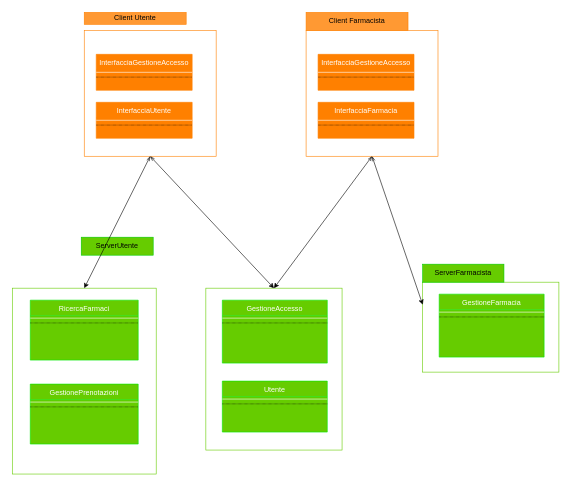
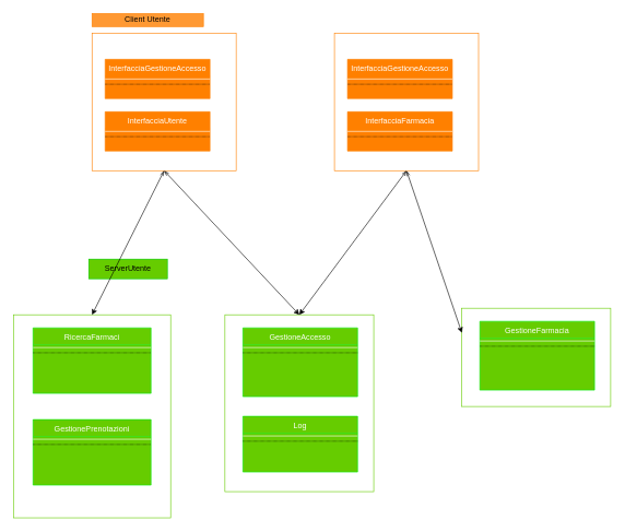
  <mxCell id="0" />
  <mxCell id="1" parent="0" />
  <mxCell id="2" value="" style="rounded=0;whiteSpace=wrap;html=1;strokeColor=#66CC00;" parent="1" vertex="1"><mxGeometry x="20" y="480" width="240" height="310" as="geometry" /></mxCell>
  <mxCell id="3" value="ServerUtente" style="rounded=0;whiteSpace=wrap;html=1;strokeColor=#00CC00;gradientColor=none;fillColor=#66CC00;" parent="1" vertex="1"><mxGeometry x="135" y="395" width="120" height="30" as="geometry" /></mxCell>
  <mxCell id="4" value="RicercaFarmaci" style="swimlane;fontStyle=0;align=center;verticalAlign=top;childLayout=stackLayout;horizontal=1;startSize=26;horizontalStack=0;resizeParent=1;resizeLast=0;collapsible=1;marginBottom=0;rounded=0;shadow=0;strokeWidth=1;fontColor=#ffffff;swimlaneFillColor=#66CC00;strokeColor=#00E800;fillColor=#66CC00;" parent="1" vertex="1"><mxGeometry x="50" y="500" width="180" height="100" as="geometry"><mxRectangle x="230" y="140" width="160" height="26" as="alternateBounds" /></mxGeometry></mxCell>
  <mxCell id="5" value="" style="line;html=1;strokeWidth=1;align=left;verticalAlign=middle;spacingTop=-1;spacingLeft=3;spacingRight=3;rotatable=0;labelPosition=right;points=[];portConstraint=eastwest;strokeColor=#FFFFFF;" parent="4" vertex="1"><mxGeometry y="26" width="180" height="8" as="geometry" /></mxCell>
  <mxCell id="6" value="" style="line;html=1;strokeWidth=1;align=left;verticalAlign=middle;spacingTop=-1;spacingLeft=3;spacingRight=3;rotatable=0;labelPosition=right;points=[];portConstraint=eastwest;dashed=1;dashPattern=1 1;" parent="4" vertex="1"><mxGeometry y="34" width="180" height="8" as="geometry" /></mxCell>
  <mxCell id="7" value="" style="rounded=0;whiteSpace=wrap;html=1;strokeColor=#66CC00;" parent="1" vertex="1"><mxGeometry x="342.83" y="480" width="227.17" height="270" as="geometry" /></mxCell>
  <mxCell id="8" value="GestioneAccesso" style="swimlane;fontStyle=0;align=center;verticalAlign=top;childLayout=stackLayout;horizontal=1;startSize=26;horizontalStack=0;resizeParent=1;resizeLast=0;collapsible=1;marginBottom=0;rounded=0;shadow=0;strokeWidth=1;fontColor=#ffffff;swimlaneFillColor=#66CC00;strokeColor=#00E800;fillColor=#66CC00;" parent="1" vertex="1"><mxGeometry x="370.33" y="500" width="175" height="105" as="geometry"><mxRectangle x="230" y="140" width="160" height="26" as="alternateBounds" /></mxGeometry></mxCell>
  <mxCell id="9" value="" style="line;html=1;strokeWidth=1;align=left;verticalAlign=middle;spacingTop=-1;spacingLeft=3;spacingRight=3;rotatable=0;labelPosition=right;points=[];portConstraint=eastwest;strokeColor=#FFFFFF;" parent="8" vertex="1"><mxGeometry y="26" width="175" height="8" as="geometry" /></mxCell>
  <mxCell id="10" value="" style="line;html=1;strokeWidth=1;align=left;verticalAlign=middle;spacingTop=-1;spacingLeft=3;spacingRight=3;rotatable=0;labelPosition=right;points=[];portConstraint=eastwest;dashed=1;dashPattern=1 1;" parent="8" vertex="1"><mxGeometry y="34" width="175" height="8" as="geometry" /></mxCell>
  <mxCell id="11" value="" style="rounded=0;whiteSpace=wrap;html=1;strokeColor=#FF8000;" vertex="1" parent="1"><mxGeometry x="140" y="50" width="220" height="210" as="geometry" /></mxCell>
  <mxCell id="12" value="Client Utente" style="rounded=0;whiteSpace=wrap;html=1;gradientColor=none;strokeColor=#FF8000;fillColor=#FF9933;" vertex="1" parent="1"><mxGeometry x="140" y="20" width="170" height="20" as="geometry" /></mxCell>
  <mxCell id="13" value="InterfacciaGestioneAccesso" style="swimlane;fontStyle=0;align=center;verticalAlign=top;childLayout=stackLayout;horizontal=1;startSize=26;horizontalStack=0;resizeParent=1;resizeLast=0;collapsible=1;marginBottom=0;rounded=0;shadow=0;strokeWidth=1;fontColor=#ffffff;swimlaneFillColor=#FF8000;strokeColor=#FF8000;fillColor=#FF8000;" vertex="1" parent="1"><mxGeometry x="160" y="90" width="160" height="60" as="geometry"><mxRectangle x="230" y="140" width="160" height="26" as="alternateBounds" /></mxGeometry></mxCell>
  <mxCell id="14" value="" style="line;html=1;strokeWidth=1;align=left;verticalAlign=middle;spacingTop=-1;spacingLeft=3;spacingRight=3;rotatable=0;labelPosition=right;points=[];portConstraint=eastwest;strokeColor=#FFFFFF;" vertex="1" parent="13"><mxGeometry y="26" width="160" height="8" as="geometry" /></mxCell>
  <mxCell id="15" value="" style="line;html=1;strokeWidth=1;align=left;verticalAlign=middle;spacingTop=-1;spacingLeft=3;spacingRight=3;rotatable=0;labelPosition=right;points=[];portConstraint=eastwest;dashed=1;dashPattern=1 1;" vertex="1" parent="13"><mxGeometry y="34" width="160" height="8" as="geometry" /></mxCell>
  <mxCell id="16" value="InterfacciaUtente" style="swimlane;fontStyle=0;align=center;verticalAlign=top;childLayout=stackLayout;horizontal=1;startSize=26;horizontalStack=0;resizeParent=1;resizeLast=0;collapsible=1;marginBottom=0;rounded=0;shadow=0;strokeWidth=1;fontColor=#ffffff;swimlaneFillColor=#FF8000;strokeColor=#FF8000;fillColor=#FF8000;" vertex="1" parent="1"><mxGeometry x="160" y="170" width="160" height="60" as="geometry"><mxRectangle x="230" y="140" width="160" height="26" as="alternateBounds" /></mxGeometry></mxCell>
  <mxCell id="17" value="" style="line;html=1;strokeWidth=1;align=left;verticalAlign=middle;spacingTop=-1;spacingLeft=3;spacingRight=3;rotatable=0;labelPosition=right;points=[];portConstraint=eastwest;strokeColor=#FFFFFF;" vertex="1" parent="16"><mxGeometry y="26" width="160" height="8" as="geometry" /></mxCell>
  <mxCell id="18" value="" style="line;html=1;strokeWidth=1;align=left;verticalAlign=middle;spacingTop=-1;spacingLeft=3;spacingRight=3;rotatable=0;labelPosition=right;points=[];portConstraint=eastwest;dashed=1;dashPattern=1 1;" vertex="1" parent="16"><mxGeometry y="34" width="160" height="8" as="geometry" /></mxCell>
  <mxCell id="19" value="" style="rounded=0;whiteSpace=wrap;html=1;strokeColor=#FF8000;" vertex="1" parent="1"><mxGeometry x="510" y="50" width="220" height="210" as="geometry" /></mxCell>
- <mxCell id="20" value="Client Farmacista" style="rounded=0;whiteSpace=wrap;html=1;gradientColor=none;strokeColor=#FF8000;fillColor=#FF9933;" vertex="1" parent="1"><mxGeometry x="510" y="20" width="170" height="30" as="geometry" /></mxCell>
  <mxCell id="21" value="InterfacciaGestioneAccesso" style="swimlane;fontStyle=0;align=center;verticalAlign=top;childLayout=stackLayout;horizontal=1;startSize=26;horizontalStack=0;resizeParent=1;resizeLast=0;collapsible=1;marginBottom=0;rounded=0;shadow=0;strokeWidth=1;fontColor=#ffffff;swimlaneFillColor=#FF8000;strokeColor=#FF8000;fillColor=#FF8000;" vertex="1" parent="1"><mxGeometry x="530" y="90" width="160" height="60" as="geometry"><mxRectangle x="230" y="140" width="160" height="26" as="alternateBounds" /></mxGeometry></mxCell>
  <mxCell id="22" value="" style="line;html=1;strokeWidth=1;align=left;verticalAlign=middle;spacingTop=-1;spacingLeft=3;spacingRight=3;rotatable=0;labelPosition=right;points=[];portConstraint=eastwest;strokeColor=#FFFFFF;" vertex="1" parent="21"><mxGeometry y="26" width="160" height="8" as="geometry" /></mxCell>
  <mxCell id="23" value="" style="line;html=1;strokeWidth=1;align=left;verticalAlign=middle;spacingTop=-1;spacingLeft=3;spacingRight=3;rotatable=0;labelPosition=right;points=[];portConstraint=eastwest;dashed=1;dashPattern=1 1;" vertex="1" parent="21"><mxGeometry y="34" width="160" height="8" as="geometry" /></mxCell>
  <mxCell id="24" value="InterfacciaFarmacia" style="swimlane;fontStyle=0;align=center;verticalAlign=top;childLayout=stackLayout;horizontal=1;startSize=26;horizontalStack=0;resizeParent=1;resizeLast=0;collapsible=1;marginBottom=0;rounded=0;shadow=0;strokeWidth=1;fontColor=#ffffff;swimlaneFillColor=#FF8000;strokeColor=#FF8000;fillColor=#FF8000;" vertex="1" parent="1"><mxGeometry x="530" y="170" width="160" height="60" as="geometry"><mxRectangle x="230" y="140" width="160" height="26" as="alternateBounds" /></mxGeometry></mxCell>
  <mxCell id="25" value="" style="line;html=1;strokeWidth=1;align=left;verticalAlign=middle;spacingTop=-1;spacingLeft=3;spacingRight=3;rotatable=0;labelPosition=right;points=[];portConstraint=eastwest;strokeColor=#FFFFFF;" vertex="1" parent="24"><mxGeometry y="26" width="160" height="8" as="geometry" /></mxCell>
  <mxCell id="26" value="" style="line;html=1;strokeWidth=1;align=left;verticalAlign=middle;spacingTop=-1;spacingLeft=3;spacingRight=3;rotatable=0;labelPosition=right;points=[];portConstraint=eastwest;dashed=1;dashPattern=1 1;" vertex="1" parent="24"><mxGeometry y="34" width="160" height="8" as="geometry" /></mxCell>
  <mxCell id="27" value="" style="rounded=0;whiteSpace=wrap;html=1;strokeColor=#66CC00;" vertex="1" parent="1"><mxGeometry x="704.49" y="470" width="227.17" height="150" as="geometry" /></mxCell>
- <mxCell id="28" value="ServerFarmacista" style="rounded=0;whiteSpace=wrap;html=1;strokeColor=#00CC00;gradientColor=none;fillColor=#66CC00;" vertex="1" parent="1"><mxGeometry x="704.49" y="440" width="135.51" height="30" as="geometry" /></mxCell>
  <mxCell id="29" value="GestioneFarmacia" style="swimlane;fontStyle=0;align=center;verticalAlign=top;childLayout=stackLayout;horizontal=1;startSize=26;horizontalStack=0;resizeParent=1;resizeLast=0;collapsible=1;marginBottom=0;rounded=0;shadow=0;strokeWidth=1;fontColor=#ffffff;swimlaneFillColor=#66CC00;strokeColor=#00E800;fillColor=#66CC00;" vertex="1" parent="1"><mxGeometry x="731.99" y="490" width="175" height="105" as="geometry"><mxRectangle x="230" y="140" width="160" height="26" as="alternateBounds" /></mxGeometry></mxCell>
  <mxCell id="30" value="" style="line;html=1;strokeWidth=1;align=left;verticalAlign=middle;spacingTop=-1;spacingLeft=3;spacingRight=3;rotatable=0;labelPosition=right;points=[];portConstraint=eastwest;strokeColor=#FFFFFF;" vertex="1" parent="29"><mxGeometry y="26" width="175" height="8" as="geometry" /></mxCell>
  <mxCell id="31" value="" style="line;html=1;strokeWidth=1;align=left;verticalAlign=middle;spacingTop=-1;spacingLeft=3;spacingRight=3;rotatable=0;labelPosition=right;points=[];portConstraint=eastwest;dashed=1;dashPattern=1 1;" vertex="1" parent="29"><mxGeometry y="34" width="175" height="8" as="geometry" /></mxCell>
  <mxCell id="32" value="" style="endArrow=classic;html=1;startArrow=openThin;startFill=0;exitX=0.5;exitY=1;exitDx=0;exitDy=0;entryX=0;entryY=0.25;entryDx=0;entryDy=0;" edge="1" parent="1" source="19" target="27"><mxGeometry width="50" height="50" relative="1" as="geometry"><mxPoint x="560" y="360" as="sourcePoint" /><mxPoint x="710" y="440" as="targetPoint" /></mxGeometry></mxCell>
  <mxCell id="33" value="" style="endArrow=classic;html=1;startArrow=openThin;startFill=0;exitX=0.5;exitY=1;exitDx=0;exitDy=0;entryX=0.5;entryY=0;entryDx=0;entryDy=0;" edge="1" parent="1" source="19" target="7"><mxGeometry width="50" height="50" relative="1" as="geometry"><mxPoint x="570" y="370" as="sourcePoint" /><mxPoint x="440" y="460" as="targetPoint" /></mxGeometry></mxCell>
  <mxCell id="34" value="" style="endArrow=classic;html=1;startArrow=openThin;startFill=0;exitX=0.5;exitY=1;exitDx=0;exitDy=0;entryX=0.5;entryY=0;entryDx=0;entryDy=0;" edge="1" parent="1" source="11" target="2"><mxGeometry width="50" height="50" relative="1" as="geometry"><mxPoint x="150" y="370" as="sourcePoint" /><mxPoint x="80" y="430" as="targetPoint" /></mxGeometry></mxCell>
  <mxCell id="35" value="" style="endArrow=classic;html=1;startArrow=openThin;startFill=0;entryX=0.5;entryY=0;entryDx=0;entryDy=0;exitX=0.5;exitY=1;exitDx=0;exitDy=0;" edge="1" parent="1" source="11" target="7"><mxGeometry width="50" height="50" relative="1" as="geometry"><mxPoint x="170" y="360" as="sourcePoint" /><mxPoint x="300" y="450" as="targetPoint" /></mxGeometry></mxCell>
  <mxCell id="36" value="GestionePrenotazioni" style="swimlane;fontStyle=0;align=center;verticalAlign=top;childLayout=stackLayout;horizontal=1;startSize=26;horizontalStack=0;resizeParent=1;resizeLast=0;collapsible=1;marginBottom=0;rounded=0;shadow=0;strokeWidth=1;fontColor=#ffffff;swimlaneFillColor=#66CC00;strokeColor=#00E800;fillColor=#66CC00;" vertex="1" parent="1"><mxGeometry x="50" y="640" width="180" height="100" as="geometry"><mxRectangle x="230" y="140" width="160" height="26" as="alternateBounds" /></mxGeometry></mxCell>
  <mxCell id="37" value="" style="line;html=1;strokeWidth=1;align=left;verticalAlign=middle;spacingTop=-1;spacingLeft=3;spacingRight=3;rotatable=0;labelPosition=right;points=[];portConstraint=eastwest;strokeColor=#FFFFFF;" vertex="1" parent="36"><mxGeometry y="26" width="180" height="8" as="geometry" /></mxCell>
  <mxCell id="38" value="" style="line;html=1;strokeWidth=1;align=left;verticalAlign=middle;spacingTop=-1;spacingLeft=3;spacingRight=3;rotatable=0;labelPosition=right;points=[];portConstraint=eastwest;dashed=1;dashPattern=1 1;" vertex="1" parent="36"><mxGeometry y="34" width="180" height="8" as="geometry" /></mxCell>
- <mxCell id="39" value="Utente" style="swimlane;fontStyle=0;align=center;verticalAlign=top;childLayout=stackLayout;horizontal=1;startSize=26;horizontalStack=0;resizeParent=1;resizeLast=0;collapsible=1;marginBottom=0;rounded=0;shadow=0;strokeWidth=1;fontColor=#ffffff;swimlaneFillColor=#66CC00;strokeColor=#00E800;fillColor=#66CC00;" vertex="1" parent="1"><mxGeometry x="370.33" y="635" width="175" height="85" as="geometry"><mxRectangle x="230" y="140" width="160" height="26" as="alternateBounds" /></mxGeometry></mxCell>
+ <mxCell id="39" value="Log" style="swimlane;fontStyle=0;align=center;verticalAlign=top;childLayout=stackLayout;horizontal=1;startSize=26;horizontalStack=0;resizeParent=1;resizeLast=0;collapsible=1;marginBottom=0;rounded=0;shadow=0;strokeWidth=1;fontColor=#ffffff;swimlaneFillColor=#66CC00;strokeColor=#00E800;fillColor=#66CC00;" vertex="1" parent="1"><mxGeometry x="370.33" y="635" width="175" height="85" as="geometry"><mxRectangle x="230" y="140" width="160" height="26" as="alternateBounds" /></mxGeometry></mxCell>
  <mxCell id="40" value="" style="line;html=1;strokeWidth=1;align=left;verticalAlign=middle;spacingTop=-1;spacingLeft=3;spacingRight=3;rotatable=0;labelPosition=right;points=[];portConstraint=eastwest;strokeColor=#FFFFFF;" vertex="1" parent="39"><mxGeometry y="26" width="175" height="8" as="geometry" /></mxCell>
  <mxCell id="41" value="" style="line;html=1;strokeWidth=1;align=left;verticalAlign=middle;spacingTop=-1;spacingLeft=3;spacingRight=3;rotatable=0;labelPosition=right;points=[];portConstraint=eastwest;dashed=1;dashPattern=1 1;" vertex="1" parent="39"><mxGeometry y="34" width="175" height="8" as="geometry" /></mxCell>
